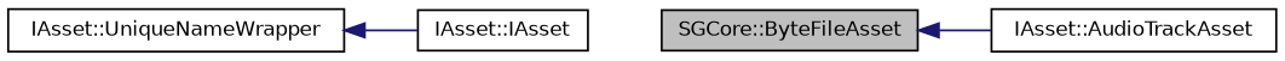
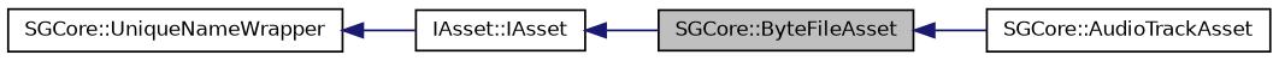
  digraph {
    rankdir=LR
    node [color=black fillcolor=white fontname=Helvetica fontsize=10 shape=record style=filled]
    edge [color=midnightblue dir=back fontname=Helvetica fontsize=10 labelfontname=Helvetica labelfontsize=10 style=solid]
    n1 [fillcolor=grey75 fontcolor=black height=0.2 label="SGCore::ByteFileAsset" width=0.4]
-   n2 [height=0.2 label="IAsset::AudioTrackAsset" width=0.4]
+   n2 [height=0.2 label="SGCore::AudioTrackAsset" width=0.4]
    n3 [height=0.2 label="IAsset::IAsset" width=0.4]
-   n4 [height=0.2 label="IAsset::UniqueNameWrapper" width=0.4]
+   n4 [height=0.2 label="SGCore::UniqueNameWrapper" width=0.4]
    n1 -> n2
+   n3 -> n1
    n4 -> n3
  }
